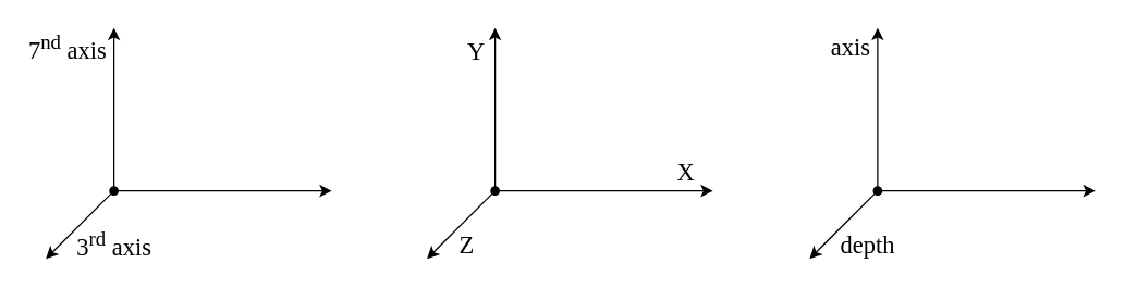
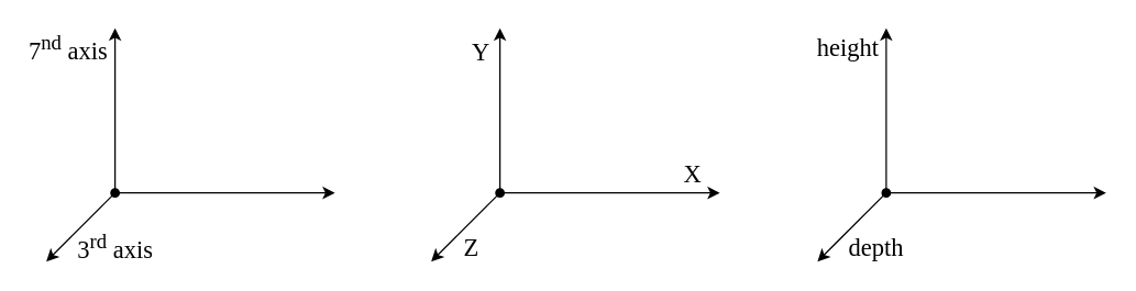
  <mxCell id="0" />
  <mxCell id="1" parent="0" />
  <mxCell id="2" value="" style="endArrow=classic;html=1;rounded=0;" edge="1" parent="1"><mxGeometry width="50" height="50" relative="1" as="geometry"><mxPoint x="83" y="140" as="sourcePoint" /><mxPoint x="83" y="20" as="targetPoint" /></mxGeometry></mxCell>
  <mxCell id="3" value="" style="endArrow=classic;html=1;rounded=0;startArrow=oval;startFill=1;" edge="1" parent="1"><mxGeometry width="50" height="50" relative="1" as="geometry"><mxPoint x="83" y="140" as="sourcePoint" /><mxPoint x="243" y="140" as="targetPoint" /></mxGeometry></mxCell>
  <mxCell id="4" value="" style="endArrow=classic;html=1;rounded=0;" edge="1" parent="1"><mxGeometry width="50" height="50" relative="1" as="geometry"><mxPoint x="83" y="140" as="sourcePoint" /><mxPoint x="33" y="190" as="targetPoint" /></mxGeometry></mxCell>
  <mxCell id="5" value="7&lt;sup&gt;nd&lt;/sup&gt; axis" style="text;html=1;strokeColor=none;fillColor=none;align=right;verticalAlign=middle;whiteSpace=wrap;rounded=0;fontFamily=Calibri;fontSize=18;" vertex="1" parent="1"><mxGeometry x="20" y="20" width="60" height="30" as="geometry" /></mxCell>
  <mxCell id="6" value="3&lt;sup&gt;rd&lt;/sup&gt; axis" style="text;html=1;strokeColor=none;fillColor=none;align=left;verticalAlign=middle;whiteSpace=wrap;rounded=0;rotation=0;fontFamily=Calibri;fontSize=18;" vertex="1" parent="1"><mxGeometry x="54" y="170" width="70" height="20" as="geometry" /></mxCell>
  <mxCell id="7" value="" style="endArrow=classic;html=1;rounded=0;" edge="1" parent="1"><mxGeometry width="50" height="50" relative="1" as="geometry"><mxPoint x="363" y="140" as="sourcePoint" /><mxPoint x="363" y="20" as="targetPoint" /></mxGeometry></mxCell>
  <mxCell id="8" value="" style="endArrow=classic;html=1;rounded=0;startArrow=oval;startFill=1;" edge="1" parent="1"><mxGeometry width="50" height="50" relative="1" as="geometry"><mxPoint x="363" y="140" as="sourcePoint" /><mxPoint x="523" y="140" as="targetPoint" /></mxGeometry></mxCell>
  <mxCell id="9" value="" style="endArrow=classic;html=1;rounded=0;" edge="1" parent="1"><mxGeometry width="50" height="50" relative="1" as="geometry"><mxPoint x="363" y="140" as="sourcePoint" /><mxPoint x="313" y="190" as="targetPoint" /></mxGeometry></mxCell>
  <mxCell id="10" value="X" style="text;html=1;strokeColor=none;fillColor=none;align=right;verticalAlign=middle;whiteSpace=wrap;rounded=0;fontFamily=Calibri;fontSize=18;" vertex="1" parent="1"><mxGeometry x="493" y="117" width="19" height="20" as="geometry" /></mxCell>
  <mxCell id="11" value="Y" style="text;html=1;strokeColor=none;fillColor=none;align=right;verticalAlign=middle;whiteSpace=wrap;rounded=0;fontFamily=Calibri;fontSize=18;" vertex="1" parent="1"><mxGeometry x="338" y="23" width="20" height="30" as="geometry" /></mxCell>
  <mxCell id="12" value="Z" style="text;html=1;strokeColor=none;fillColor=none;align=left;verticalAlign=middle;whiteSpace=wrap;rounded=0;rotation=0;fontFamily=Calibri;fontSize=18;" vertex="1" parent="1"><mxGeometry x="334.5" y="170" width="27" height="20" as="geometry" /></mxCell>
  <mxCell id="13" value="" style="endArrow=classic;html=1;rounded=0;" edge="1" parent="1"><mxGeometry width="50" height="50" relative="1" as="geometry"><mxPoint x="644" y="140" as="sourcePoint" /><mxPoint x="644" y="20" as="targetPoint" /></mxGeometry></mxCell>
  <mxCell id="14" value="" style="endArrow=classic;html=1;rounded=0;startArrow=oval;startFill=1;" edge="1" parent="1"><mxGeometry width="50" height="50" relative="1" as="geometry"><mxPoint x="644" y="140" as="sourcePoint" /><mxPoint x="804" y="140" as="targetPoint" /></mxGeometry></mxCell>
  <mxCell id="15" value="" style="endArrow=classic;html=1;rounded=0;" edge="1" parent="1"><mxGeometry width="50" height="50" relative="1" as="geometry"><mxPoint x="644" y="140" as="sourcePoint" /><mxPoint x="594" y="190" as="targetPoint" /></mxGeometry></mxCell>
- <mxCell id="16" value="axis" style="text;html=1;strokeColor=none;fillColor=none;align=right;verticalAlign=middle;whiteSpace=wrap;rounded=0;fontFamily=Calibri;fontSize=18;" vertex="1" parent="1"><mxGeometry x="581" y="20" width="60" height="30" as="geometry" /></mxCell>
+ <mxCell id="16" value="height" style="text;html=1;strokeColor=none;fillColor=none;align=right;verticalAlign=middle;whiteSpace=wrap;rounded=0;fontFamily=Calibri;fontSize=18;" vertex="1" parent="1"><mxGeometry x="581" y="20" width="60" height="30" as="geometry" /></mxCell>
  <mxCell id="17" value="depth" style="text;html=1;strokeColor=none;fillColor=none;align=left;verticalAlign=middle;whiteSpace=wrap;rounded=0;rotation=0;fontFamily=Calibri;fontSize=18;" vertex="1" parent="1"><mxGeometry x="615" y="170" width="70" height="20" as="geometry" /></mxCell>
